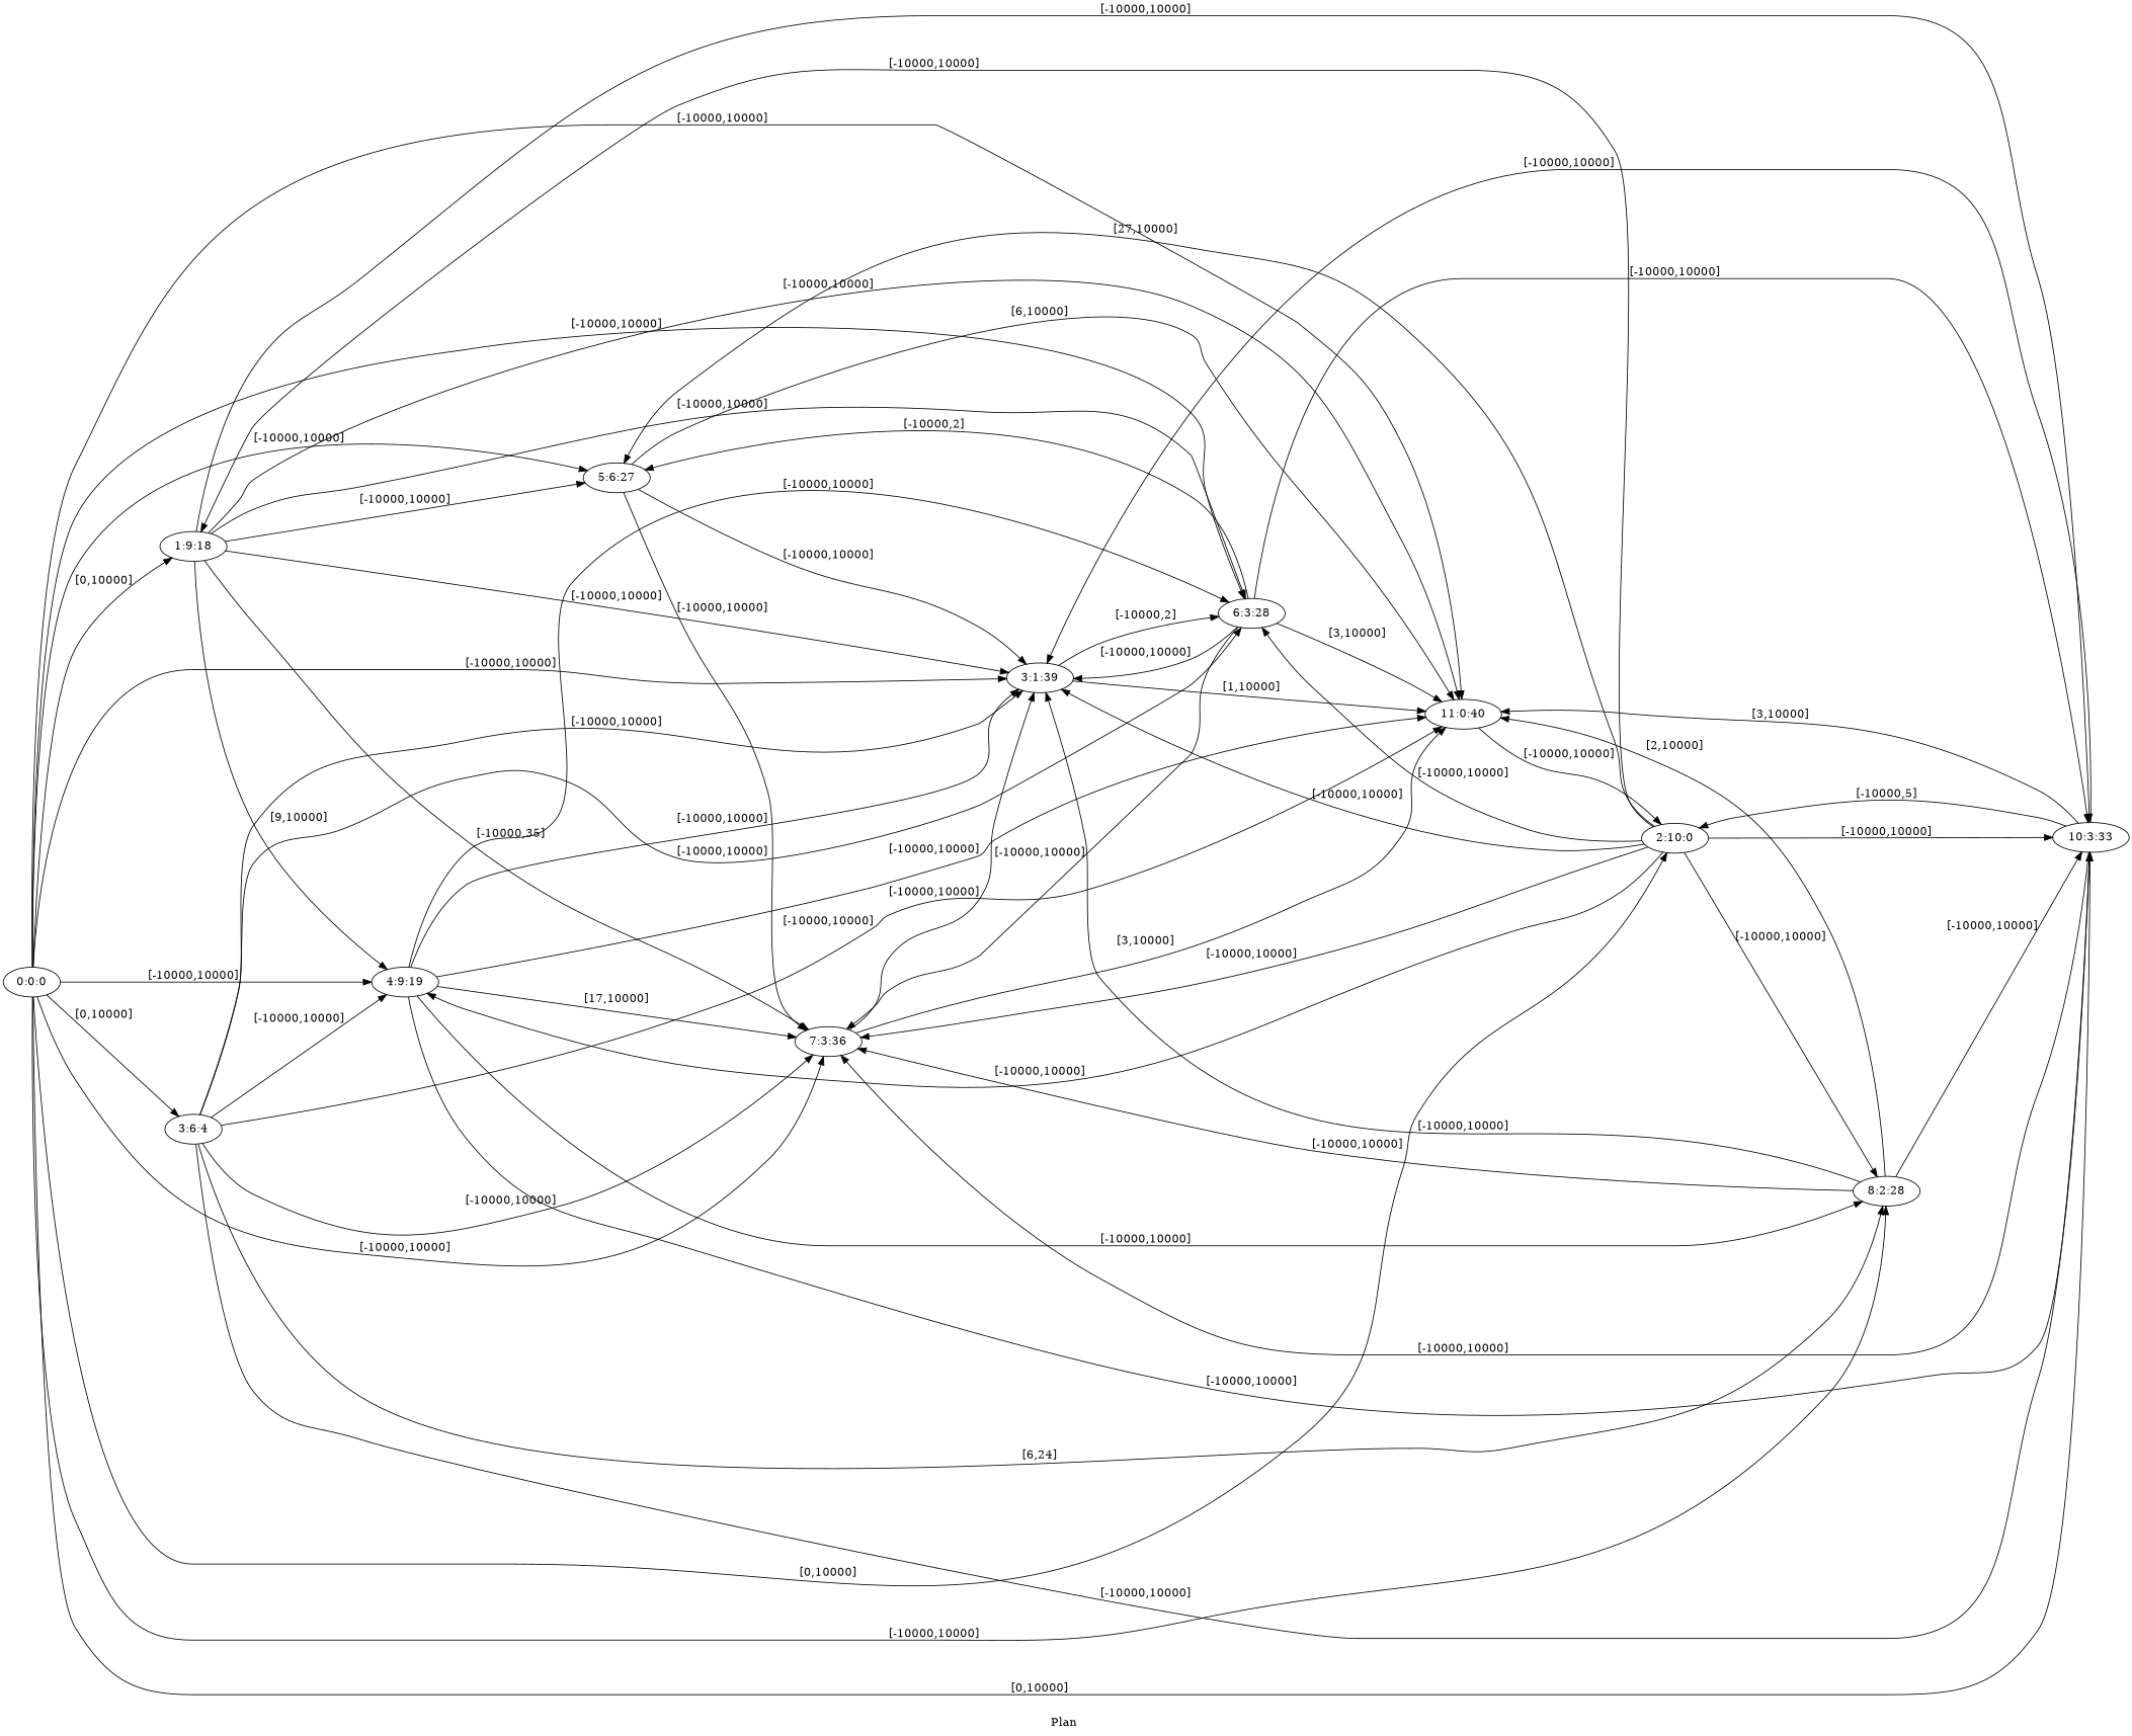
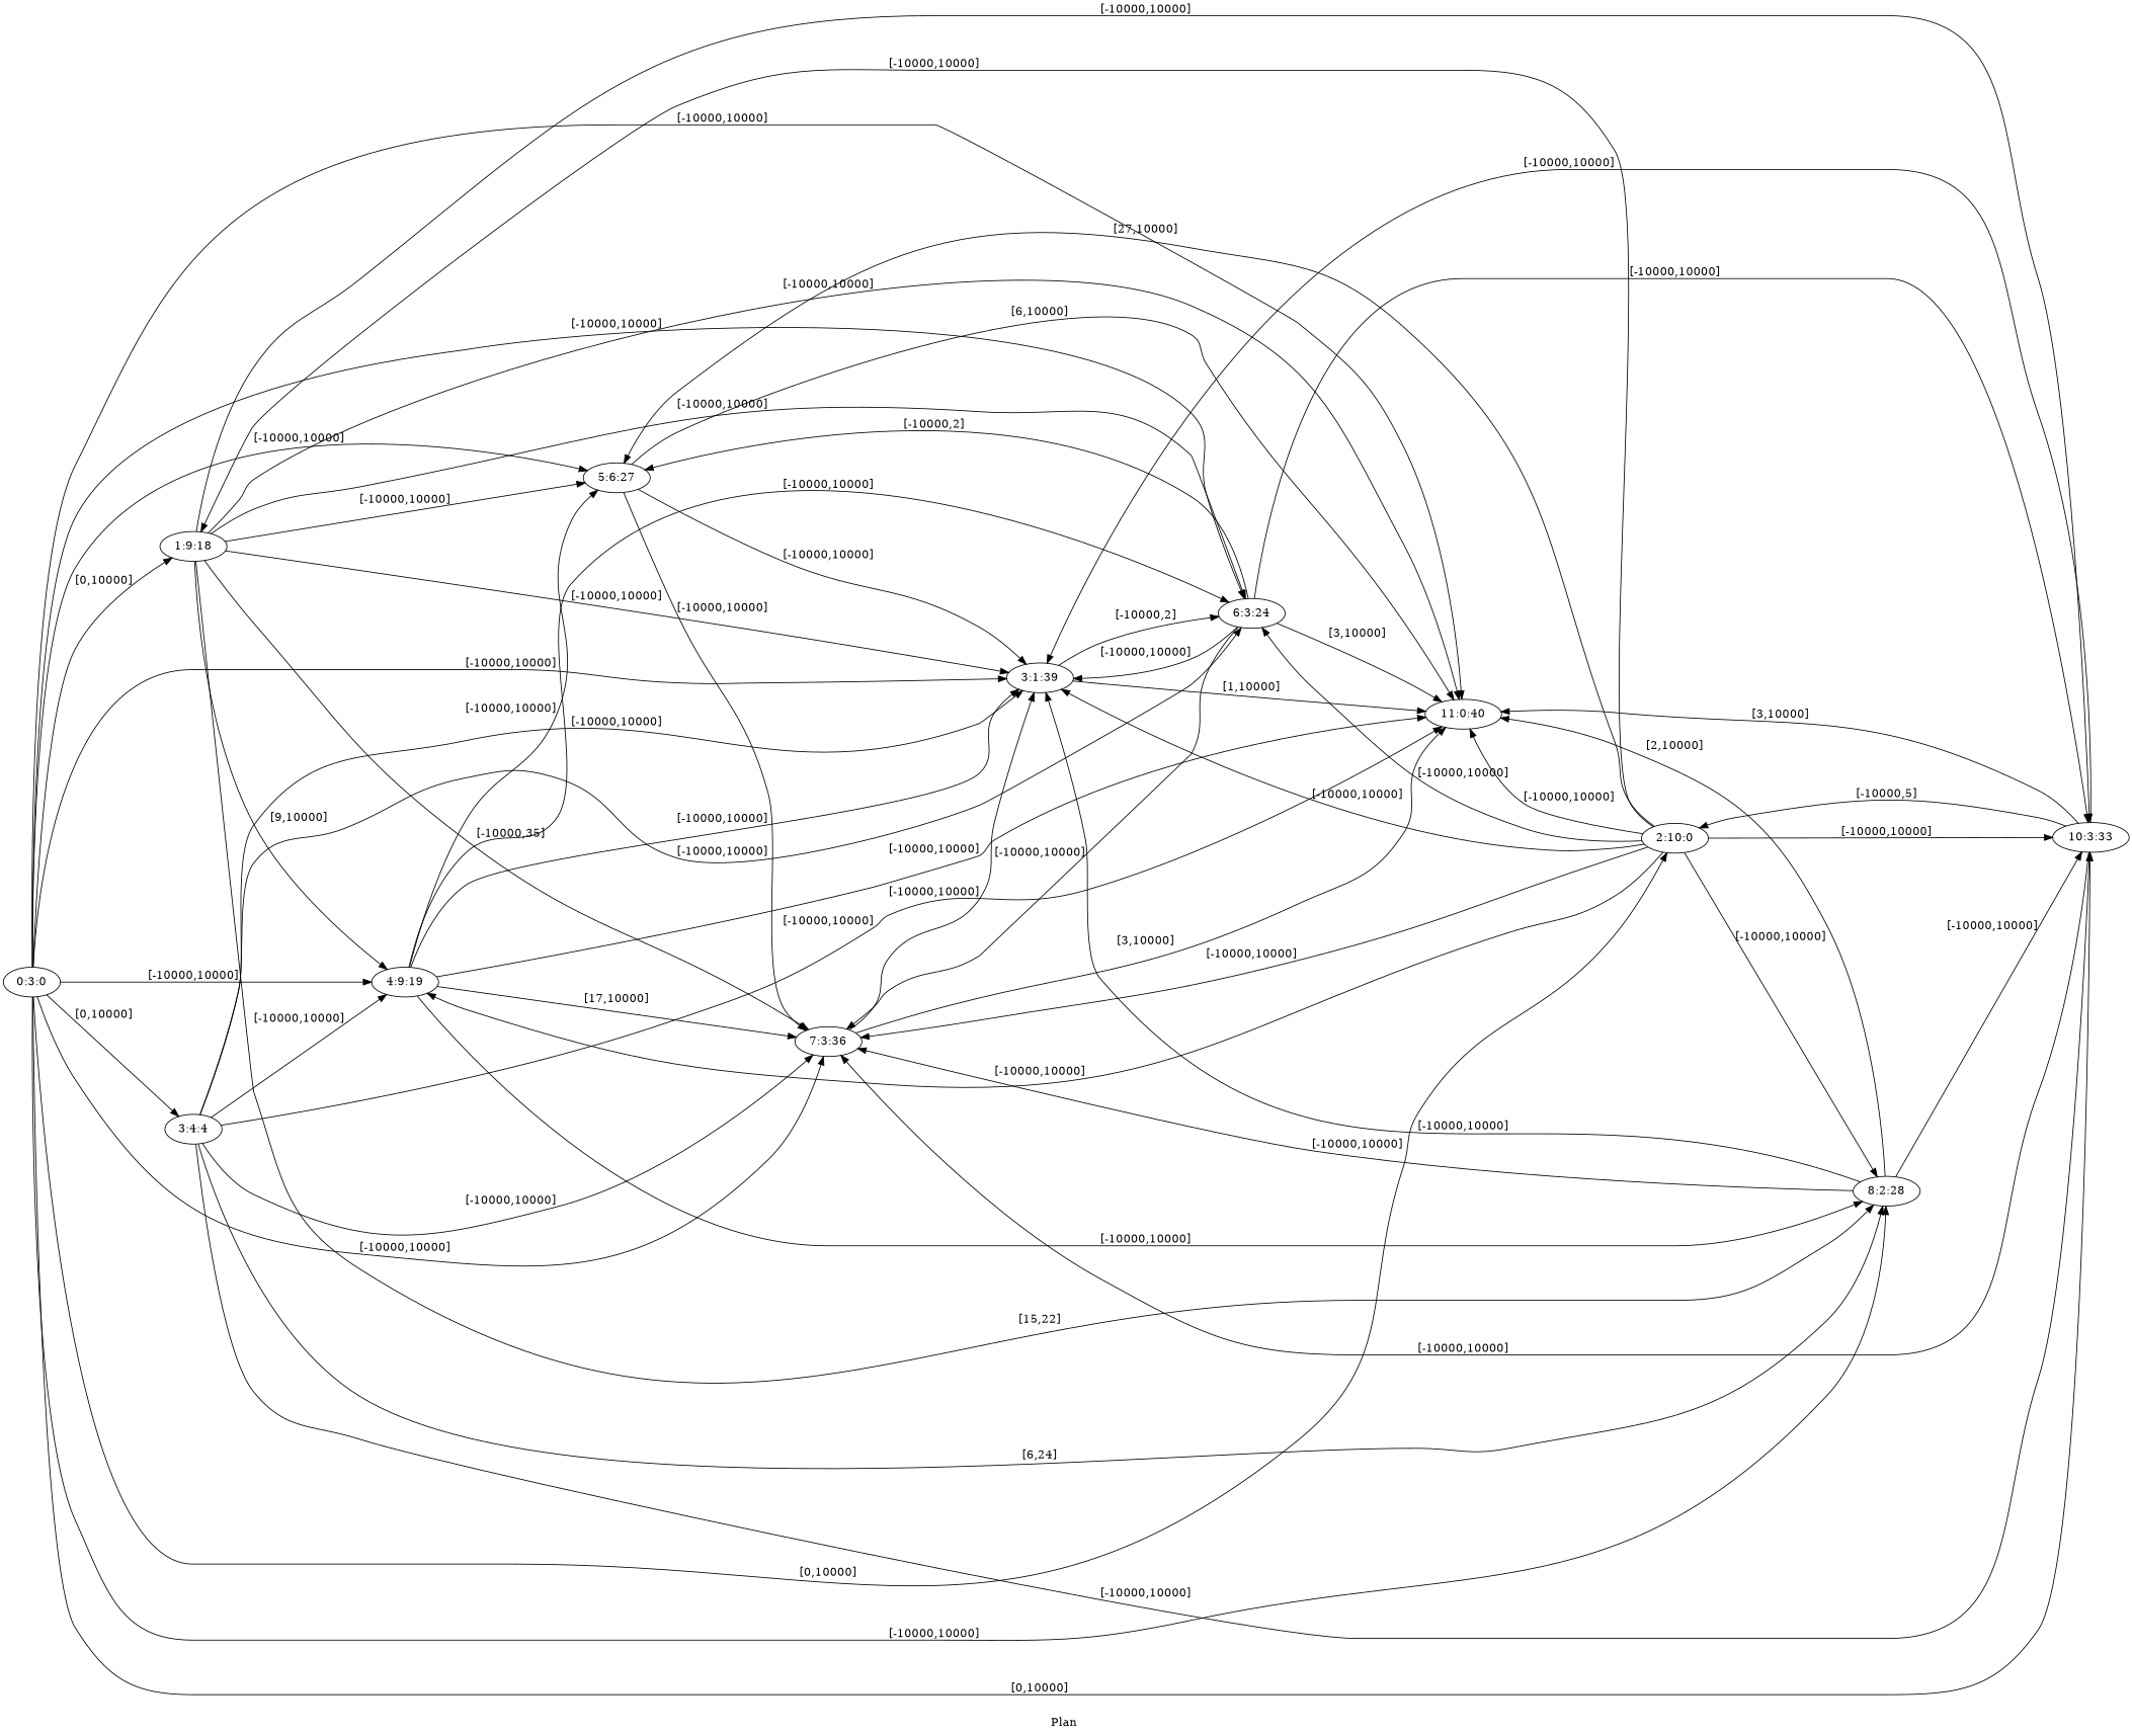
  digraph {
    fldt=0.463295
    label="Plan "
    nodesep=.45
    rankdir=LR
    n1 [label="1:9:18"]
-   "0:0:0"
+   "0:0:0" [label="0:3:0"]
    "2:10:0"
-   "3:4:4" [label="3:6:4"]
+   "3:4:4"
    "4:9:19"
    "5:6:27"
-   "6:3:28"
+   "6:3:28" [label="6:3:24"]
    "7:3:36"
    "8:2:28"
    n10 [label="3:1:39"]
    "10:3:33"
    "11:0:40"
    n1 -> "4:9:19" [label="[9,10000]"]
    n1 -> "5:6:27" [label="[-10000,10000]"]
    n1 -> "6:3:28" [label="[-10000,10000]"]
    n1 -> "7:3:36" [label="[-10000,35]"]
+   n1 -> "8:2:28" [label="[15,22]"]
    n1 -> n10 [label="[-10000,10000]"]
    n1 -> "10:3:33" [label="[-10000,10000]"]
    n1 -> "11:0:40" [label="[-10000,10000]"]
    "0:0:0" -> n1 [label="[0,10000]"]
    "0:0:0" -> "2:10:0" [label="[0,10000]"]
    "0:0:0" -> "3:4:4" [label="[0,10000]"]
    "0:0:0" -> "4:9:19" [label="[-10000,10000]"]
    "0:0:0" -> "5:6:27" [label="[-10000,10000]"]
    "0:0:0" -> "6:3:28" [label="[-10000,10000]"]
    "0:0:0" -> "7:3:36" [label="[-10000,10000]"]
    "0:0:0" -> "8:2:28" [label="[-10000,10000]"]
    "0:0:0" -> n10 [label="[-10000,10000]"]
    "0:0:0" -> "10:3:33" [label="[0,10000]"]
    "0:0:0" -> "11:0:40" [label="[-10000,10000]"]
    "2:10:0" -> n1 [label="[-10000,10000]"]
    "2:10:0" -> "4:9:19" [label="[-10000,10000]"]
    "2:10:0" -> "5:6:27" [label="[27,10000]"]
    "2:10:0" -> "6:3:28" [label="[-10000,10000]"]
    "2:10:0" -> "7:3:36" [label="[-10000,10000]"]
    "2:10:0" -> "8:2:28" [label="[-10000,10000]"]
    "2:10:0" -> n10 [label="[-10000,10000]"]
    "2:10:0" -> "10:3:33" [label="[-10000,10000]"]
-   "11:0:40" -> "2:10:0" [label="[-10000,10000]"]
+   "2:10:0" -> "11:0:40" [label="[-10000,10000]"]
    "3:4:4" -> "4:9:19" [label="[-10000,10000]"]
    "3:4:4" -> "6:3:28" [label="[-10000,10000]"]
    "3:4:4" -> "7:3:36" [label="[-10000,10000]"]
    "3:4:4" -> "8:2:28" [label="[6,24]"]
    "3:4:4" -> n10 [label="[-10000,10000]"]
    "3:4:4" -> "10:3:33" [label="[-10000,10000]"]
    "3:4:4" -> "11:0:40" [label="[-10000,10000]"]
    "4:9:19" -> "6:3:28" [label="[-10000,10000]"]
    "4:9:19" -> "7:3:36" [label="[17,10000]"]
    "4:9:19" -> "8:2:28" [label="[-10000,10000]"]
    "4:9:19" -> n10 [label="[-10000,10000]"]
-   "4:9:19" -> "10:3:33" [label="[-10000,10000]"]
+   "4:9:19" -> "5:6:27" [label="[-10000,10000]"]
    "4:9:19" -> "11:0:40" [label="[-10000,10000]"]
    "5:6:27" -> "7:3:36" [label="[-10000,10000]"]
    "5:6:27" -> n10 [label="[-10000,10000]"]
    "5:6:27" -> "11:0:40" [label="[6,10000]"]
    "6:3:28" -> "5:6:27" [label="[-10000,2]"]
    "6:3:28" -> "7:3:36" [label="[-10000,10000]"]
    "6:3:28" -> n10 [label="[-10000,10000]"]
    "6:3:28" -> "10:3:33" [label="[-10000,10000]"]
    "6:3:28" -> "11:0:40" [label="[3,10000]"]
    "7:3:36" -> n10 [label="[-10000,10000]"]
    "7:3:36" -> "11:0:40" [label="[3,10000]"]
    "8:2:28" -> "7:3:36" [label="[-10000,10000]"]
    "8:2:28" -> n10 [label="[-10000,10000]"]
    "8:2:28" -> "10:3:33" [label="[-10000,10000]"]
    "8:2:28" -> "11:0:40" [label="[2,10000]"]
    n10 -> "6:3:28" [label="[-10000,2]"]
    n10 -> "11:0:40" [label="[1,10000]"]
    "10:3:33" -> "2:10:0" [label="[-10000,5]"]
    "10:3:33" -> "7:3:36" [label="[-10000,10000]"]
    "10:3:33" -> n10 [label="[-10000,10000]"]
    "10:3:33" -> "11:0:40" [label="[3,10000]"]
  }
